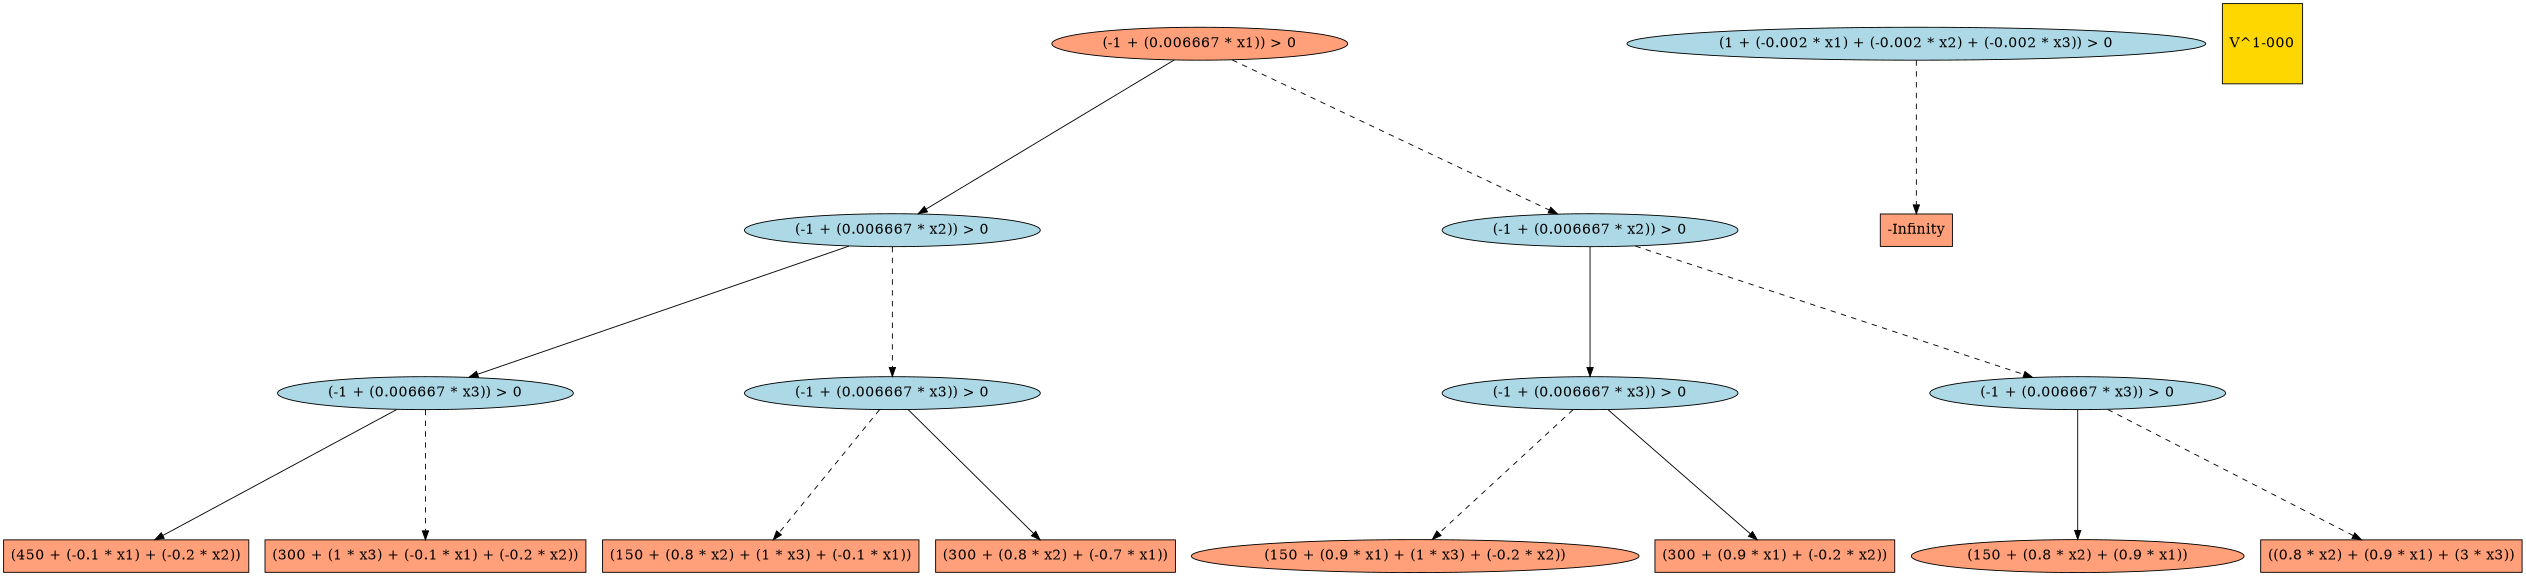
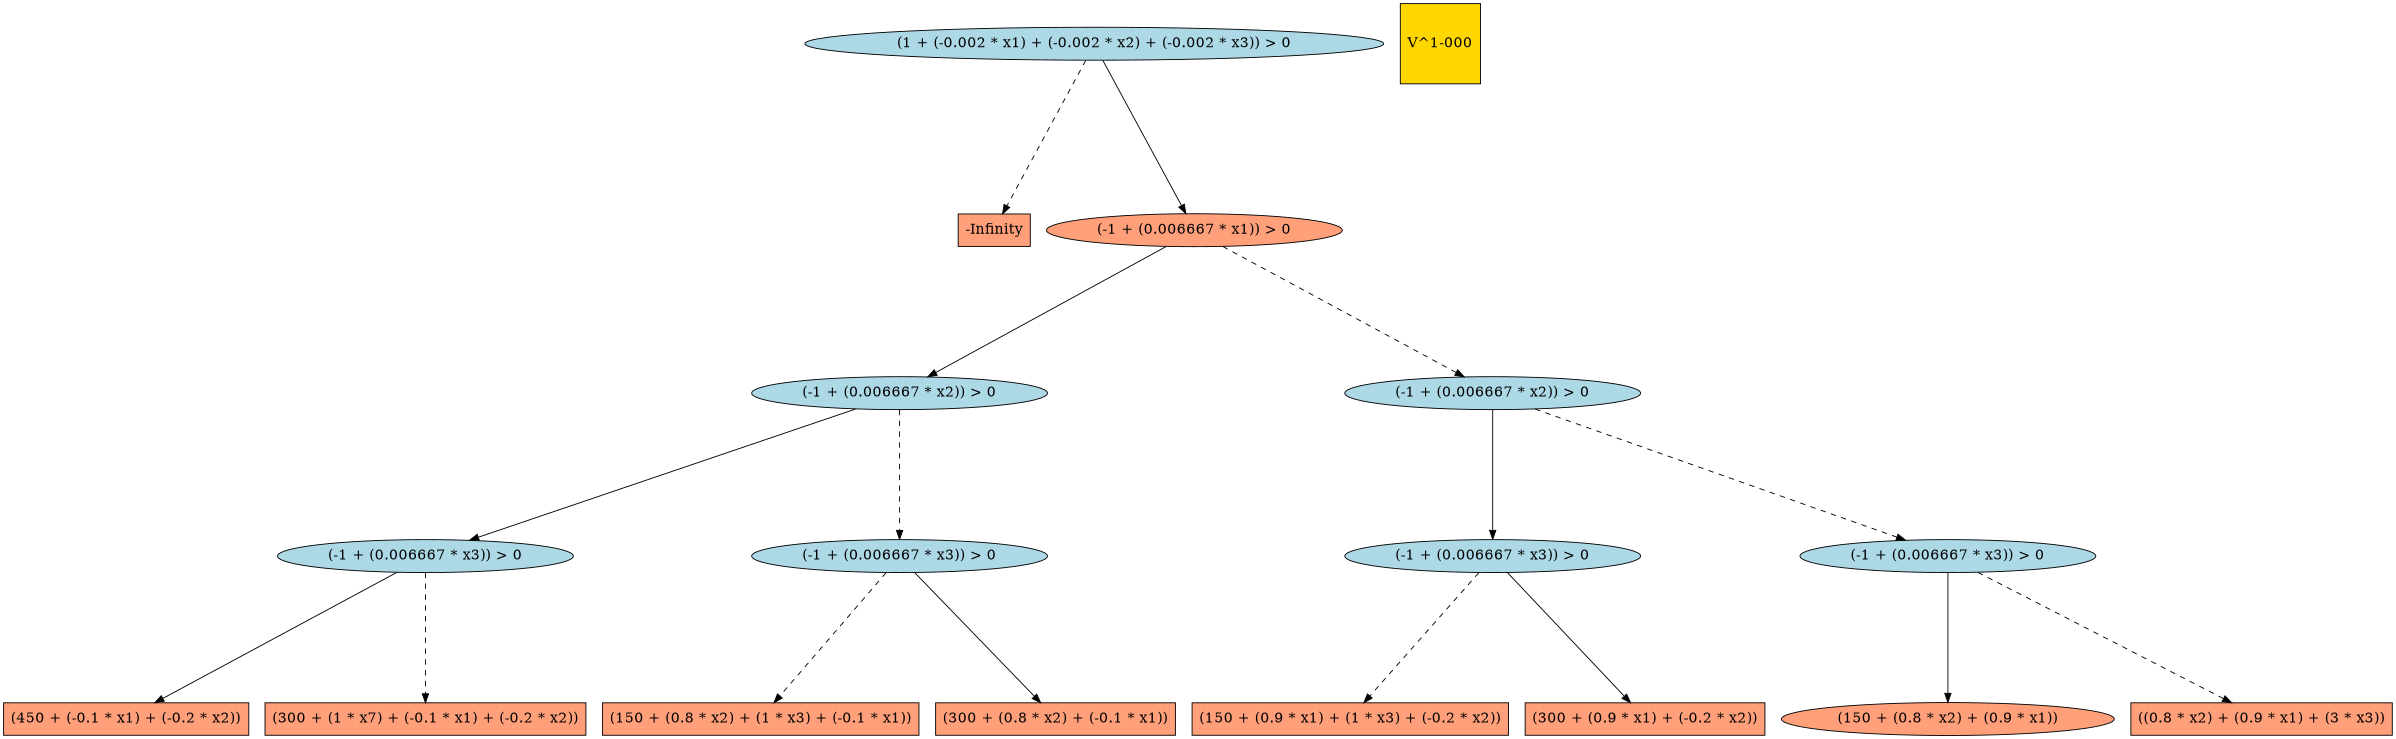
  digraph {
    fontname=Helvetica
    fontsize=16
    ranksep=2.00
    node [color=black fillcolor=lightsalmon fontsize=16 shape=ellipse style=filled]
    edge [color=black style=solid]
    n1 [label="(450 + (-0.1 * x1) + (-0.2 * x2))" shape=box]
    n2 [label="(150 + (0.8 * x2) + (0.9 * x1))"]
    n3 [label="((0.8 * x2) + (0.9 * x1) + (3 * x3))" shape=box]
    n4 [fillcolor=lightblue label="(-1 + (0.006667 * x2)) > 0"]
    n5 [fillcolor=lightblue label="(-1 + (0.006667 * x3)) > 0"]
    n6 [fillcolor=lightblue label="(-1 + (0.006667 * x3)) > 0"]
-   n7 [label="(300 + (1 * x3) + (-0.1 * x1) + (-0.2 * x2))" shape=box]
+   n7 [label="(300 + (1 * x7) + (-0.1 * x1) + (-0.2 * x2))" shape=box]
    n8 [label="(150 + (0.8 * x2) + (1 * x3) + (-0.1 * x1))" shape=box]
-   n9 [label="(300 + (0.8 * x2) + (-0.7 * x1))" shape=box]
-   n10 [label="(150 + (0.9 * x1) + (1 * x3) + (-0.2 * x2))"]
+   n9 [label="(300 + (0.8 * x2) + (-0.1 * x1))" shape=box]
+   n10 [label="(150 + (0.9 * x1) + (1 * x3) + (-0.2 * x2))" shape=box]
    n11 [fillcolor=lightblue label="(-1 + (0.006667 * x2)) > 0"]
    n12 [fillcolor=lightblue label="(-1 + (0.006667 * x3)) > 0"]
    n13 [fillcolor=lightblue label="(-1 + (0.006667 * x3)) > 0"]
    n14 [label="(300 + (0.9 * x1) + (-0.2 * x2))" shape=box]
    n15 [label="-Infinity" shape=box]
    n16 [label="(-1 + (0.006667 * x1)) > 0"]
    n17 [fillcolor=gold1 label="V^1-000" shape=square]
    n18 [fillcolor=lightblue label="(1 + (-0.002 * x1) + (-0.002 * x2) + (-0.002 * x3)) > 0"]
    n4 -> n5
    n4 -> n6 [style=dashed]
    n5 -> n1
    n5 -> n7 [style=dashed]
    n6 -> n8 [style=dashed]
    n6 -> n9
    n11 -> n12
    n11 -> n13 [style=dashed]
    n12 -> n10 [style=dashed]
    n12 -> n14
    n13 -> n2
    n13 -> n3 [style=dashed]
    n16 -> n4
    n16 -> n11 [style=dashed]
    n18 -> n15 [style=dashed]
+   n18 -> n16
  }
